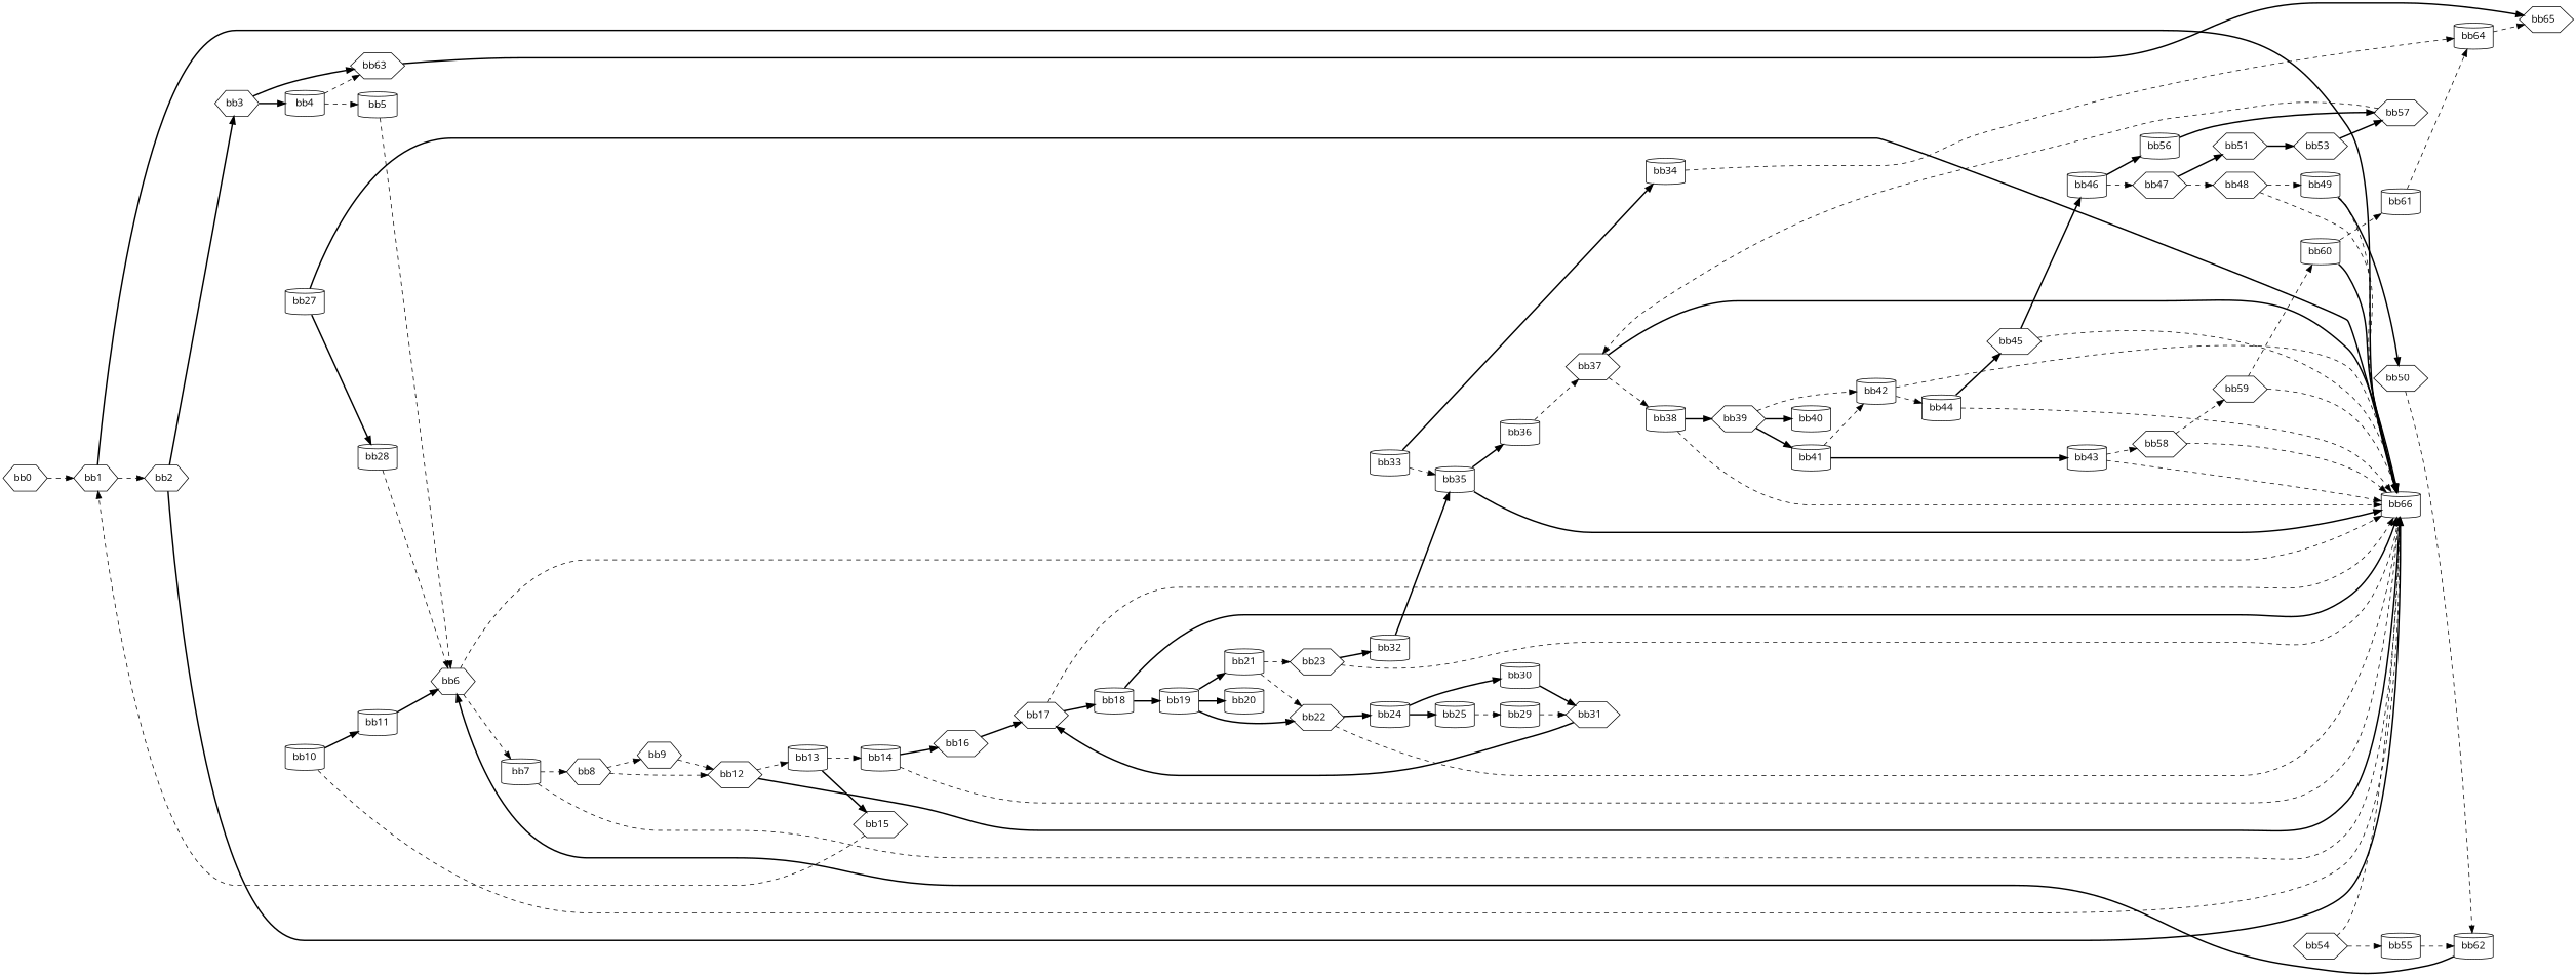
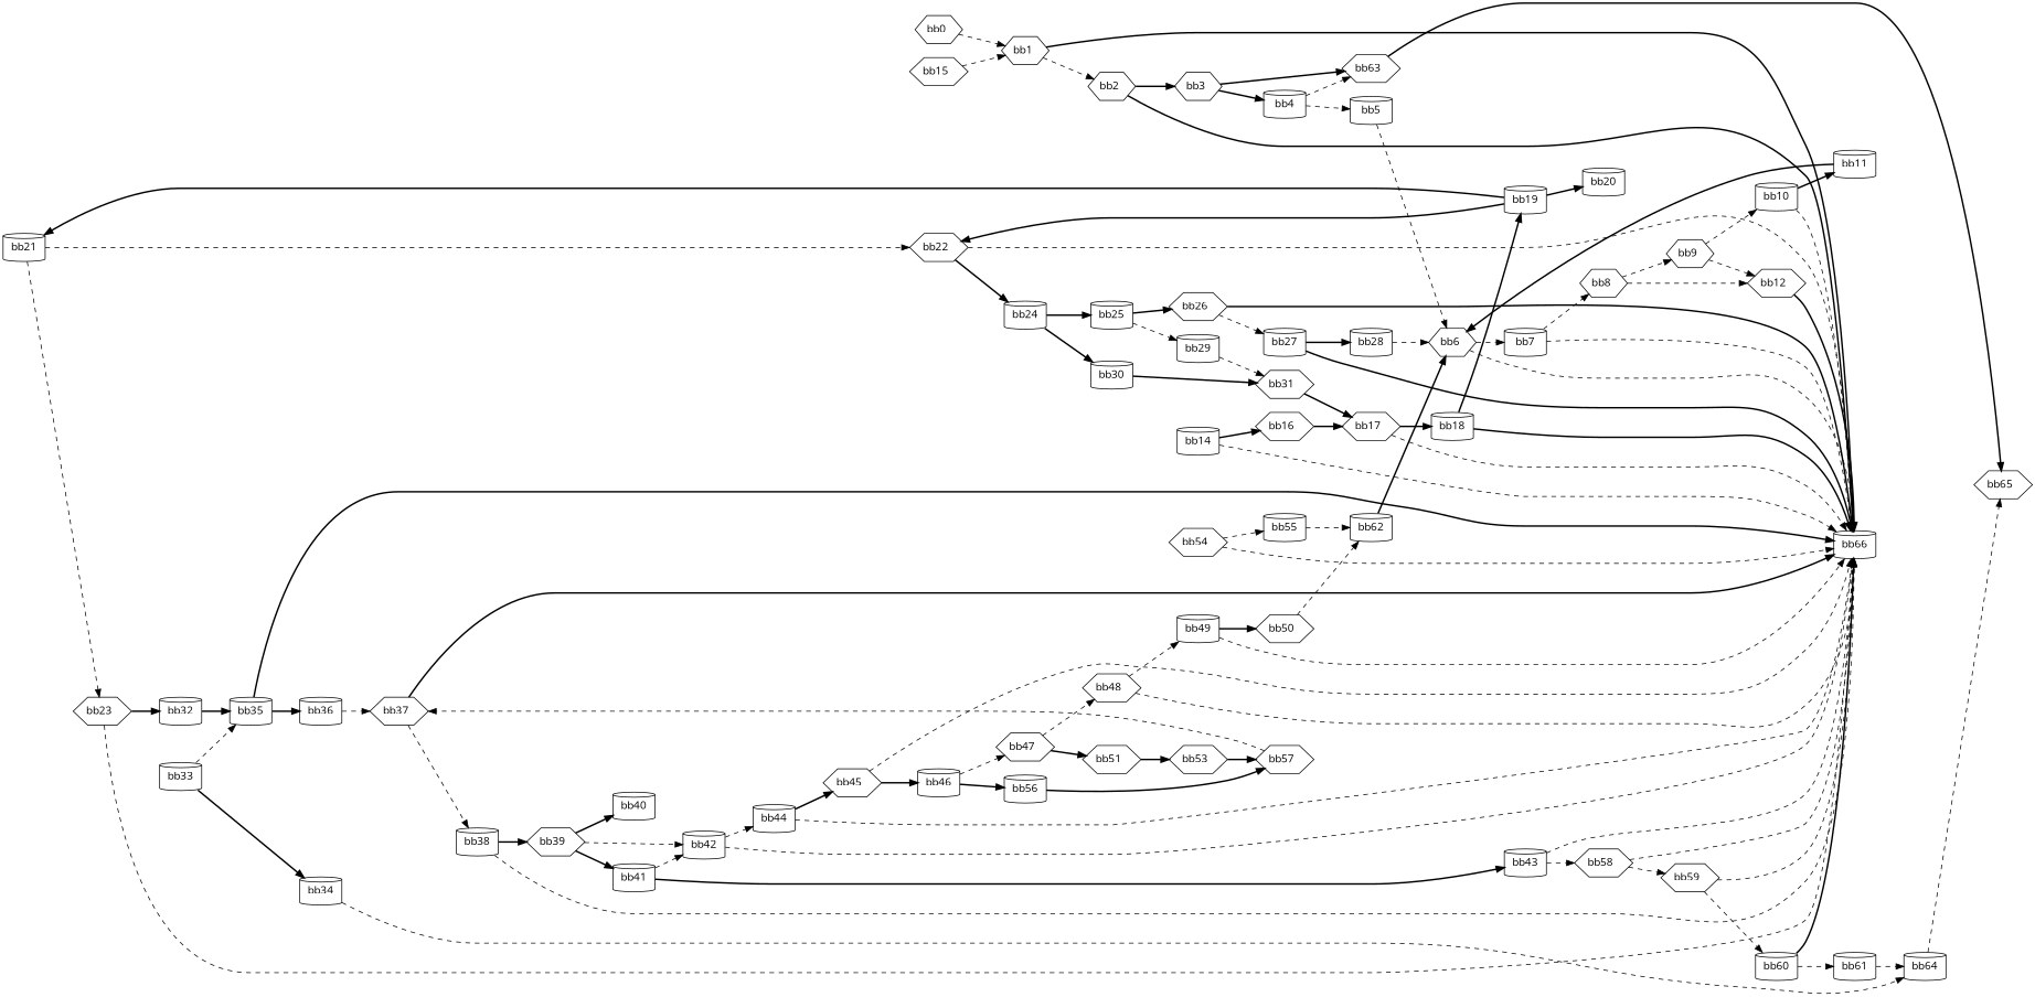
  digraph {
    fontname="Open Sans"
    rankdir=LR
    node [fontname="Open Sans" shape=cylinder]
    edge [fontname="Open Sans" style=dashed]
    n1 [label="bb0\l" shape=hexagon]
    n2 [label="bb1\l" shape=hexagon]
    n3 [label="bb2\l" shape=hexagon]
    n4 [label="bb66\l"]
    n5 [label="bb3\l" shape=hexagon]
    n6 [label="bb4\l"]
    n7 [label="bb63\l" shape=hexagon]
    n8 [label="bb5\l"]
    n9 [label="bb65\l" shape=hexagon]
    n10 [label="bb6\l" shape=hexagon]
    n11 [label="bb7\l"]
    n12 [label="bb8\l" shape=hexagon]
    n13 [label="bb9\l" shape=hexagon]
    n14 [label="bb12\l" shape=hexagon]
    n15 [label="bb10\l"]
-   n16 [label="bb13\l"]
    n17 [label="bb11\l"]
    n18 [label="bb14\l"]
    n19 [label="bb15\l" shape=hexagon]
    n20 [label="bb16\l" shape=hexagon]
    n21 [label="bb17\l" shape=hexagon]
    n22 [label="bb18\l"]
    n23 [label="bb19\l"]
    n24 [label="bb20\l"]
    n25 [label="bb21\l"]
    n26 [label="bb22\l" shape=hexagon]
    n27 [label="bb23\l" shape=hexagon]
    n28 [label="bb24\l"]
    n29 [label="bb32\l"]
    n30 [label="bb25\l"]
    n31 [label="bb30\l"]
    n32 [label="bb35\l"]
+   n33 [label="bb26\l" shape=hexagon]
    n34 [label="bb29\l"]
    n35 [label="bb31\l" shape=hexagon]
    n36 [label="bb27\l"]
    n37 [label="bb28\l"]
    n38 [label="bb33\l"]
    n39 [label="bb34\l"]
    n40 [label="bb36\l"]
    n41 [label="bb64\l"]
    n42 [label="bb37\l" shape=hexagon]
    n43 [label="bb38\l"]
    n44 [label="bb39\l" shape=hexagon]
    n45 [label="bb40\l"]
    n46 [label="bb41\l"]
    n47 [label="bb42\l"]
    n48 [label="bb43\l"]
    n49 [label="bb44\l"]
    n50 [label="bb58\l" shape=hexagon]
    n51 [label="bb45\l" shape=hexagon]
    n52 [label="bb59\l" shape=hexagon]
    n53 [label="bb46\l"]
    n54 [label="bb47\l" shape=hexagon]
    n55 [label="bb56\l"]
    n56 [label="bb48\l" shape=hexagon]
    n57 [label="bb51\l" shape=hexagon]
    n58 [label="bb57\l" shape=hexagon]
    n59 [label="bb49\l"]
    n60 [label="bb53\l" shape=hexagon]
    n61 [label="bb50\l" shape=hexagon]
    n62 [label="bb62\l"]
    n63 [label="bb54\l" shape=hexagon]
    n64 [label="bb55\l"]
    n65 [label="bb60\l"]
    n66 [label="bb61\l"]
    n1 -> n2
    n2 -> n3
    n2 -> n4 [style=bold]
    n3 -> n4 [style=bold]
    n3 -> n5 [style=bold]
    n5 -> n6 [style=bold]
    n5 -> n7 [style=bold]
    n6 -> n7
    n6 -> n8
    n7 -> n9 [style=bold]
    n8 -> n10
    n10 -> n4
    n10 -> n11
    n11 -> n4
    n11 -> n12
    n12 -> n13
    n12 -> n14
    n13 -> n14
+   n13 -> n15
    n14 -> n4 [style=bold]
-   n14 -> n16
    n15 -> n4
    n15 -> n17 [style=bold]
-   n16 -> n18
-   n16 -> n19 [style=bold]
    n17 -> n10 [style=bold]
    n18 -> n4
    n18 -> n20 [style=bold]
    n19 -> n2
    n20 -> n21 [style=bold]
    n21 -> n4
    n21 -> n22 [style=bold]
    n22 -> n4 [style=bold]
    n22 -> n23 [style=bold]
    n23 -> n24 [style=bold]
    n23 -> n25 [style=bold]
    n23 -> n26 [style=bold]
    n25 -> n26
    n25 -> n27
    n26 -> n4
    n26 -> n28 [style=bold]
    n27 -> n4
    n27 -> n29 [style=bold]
    n28 -> n30 [style=bold]
    n28 -> n31 [style=bold]
    n29 -> n32 [style=bold]
+   n30 -> n33 [style=bold]
    n30 -> n34
    n31 -> n35 [style=bold]
    n32 -> n4 [style=bold]
    n32 -> n40 [style=bold]
+   n33 -> n4 [style=bold]
+   n33 -> n36
    n34 -> n35
    n35 -> n21 [style=bold]
    n36 -> n4 [style=bold]
    n36 -> n37 [style=bold]
    n37 -> n10
    n38 -> n32
    n38 -> n39 [style=bold]
    n39 -> n41
    n40 -> n42
    n41 -> n9
    n42 -> n4 [style=bold]
    n42 -> n43
    n43 -> n4
    n43 -> n44 [style=bold]
    n44 -> n45 [style=bold]
    n44 -> n46 [style=bold]
    n44 -> n47
    n46 -> n47
    n46 -> n48 [style=bold]
    n47 -> n4
    n47 -> n49
    n48 -> n4
    n48 -> n50
    n49 -> n4
    n49 -> n51 [style=bold]
    n50 -> n4
    n50 -> n52
    n51 -> n4
    n51 -> n53 [style=bold]
    n52 -> n4
    n52 -> n65
    n53 -> n54
    n53 -> n55 [style=bold]
    n54 -> n56
    n54 -> n57 [style=bold]
    n55 -> n58 [style=bold]
    n56 -> n4
    n56 -> n59
    n57 -> n60 [style=bold]
    n58 -> n42
    n59 -> n4
    n59 -> n61 [style=bold]
    n60 -> n58 [style=bold]
    n61 -> n62
    n62 -> n10 [style=bold]
    n63 -> n4
    n63 -> n64
    n64 -> n62
    n65 -> n4 [style=bold]
    n65 -> n66
    n66 -> n41
  }
